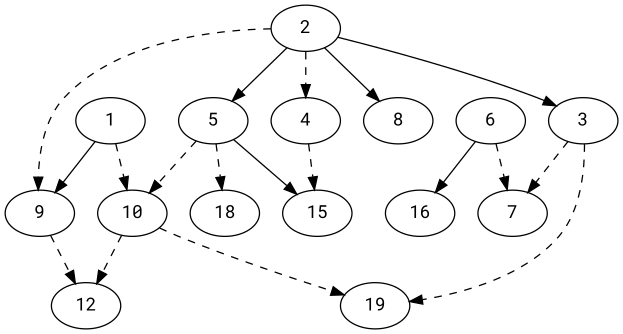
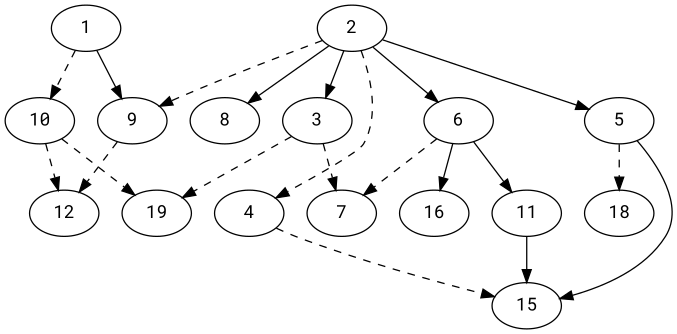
  digraph {
    fontname="Roboto Mono"
    node [fontname="Roboto Mono"]
    edge [fontname="Roboto Mono" style=dashed]
    1 [alpha=47.68]
    9 [alpha=32.28]
    10 [alpha=40.53]
    12 [alpha=45.85]
    n5 [alpha=36.86 label=19]
    2 [alpha=40.12]
    3 [alpha=42.20]
    4 [alpha=41.94]
    5 [alpha=31.36]
    6 [alpha=49.59]
    8 [alpha=32.41]
    7 [alpha=41.62]
    15 [alpha=26.72]
    n14 [alpha=21.89 label=18]
+   11 [alpha=45.66]
    16 [alpha=30.76]
    1 -> 9 [style=solid]
    1 -> 10
    9 -> 12
    10 -> 12
    10 -> n5
    2 -> 9
    2 -> 3 [style=solid]
    2 -> 4
    2 -> 5 [style=solid]
+   2 -> 6 [style=solid]
    2 -> 8 [style=solid]
    3 -> n5
    3 -> 7
    4 -> 15
-   5 -> 10
    5 -> 15 [style=solid]
    5 -> n14
    6 -> 7
+   6 -> 11 [style=solid]
    6 -> 16 [style=solid]
+   11 -> 15 [style=solid]
  }
